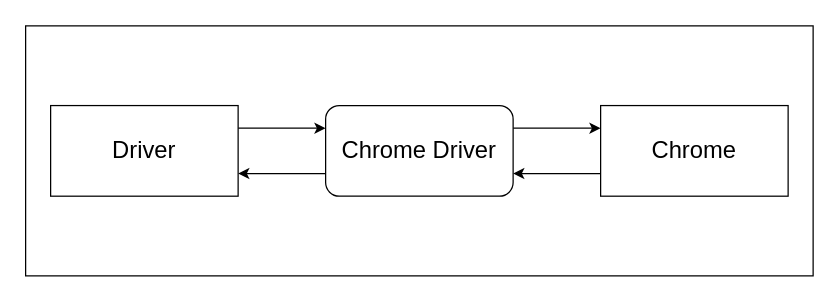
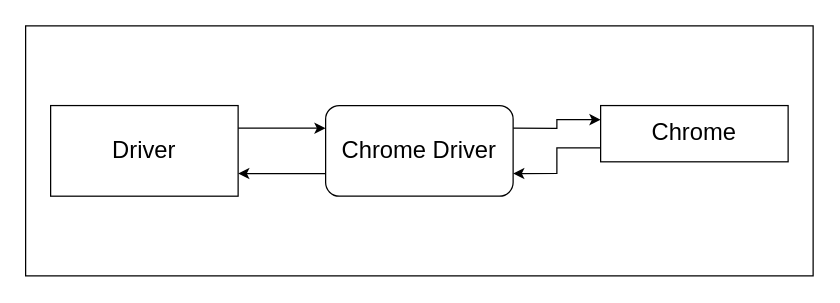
  <mxCell id="0" />
  <mxCell id="1" parent="0" />
  <mxCell id="2" value="" style="rounded=0;whiteSpace=wrap;html=1;" vertex="1" parent="1"><mxGeometry x="20" y="20" width="630" height="200" as="geometry" /></mxCell>
  <mxCell id="3" style="edgeStyle=orthogonalEdgeStyle;rounded=0;orthogonalLoop=1;jettySize=auto;html=1;exitX=1;exitY=0.25;exitDx=0;exitDy=0;entryX=0;entryY=0.25;entryDx=0;entryDy=0;" edge="1" parent="1" source="4" target="7"><mxGeometry relative="1" as="geometry" /></mxCell>
  <mxCell id="4" value="&lt;font style=&quot;font-size: 19px;&quot;&gt;Driver&lt;/font&gt;" style="rounded=0;whiteSpace=wrap;html=1;" vertex="1" parent="1"><mxGeometry x="40" y="83.75" width="150" height="72.5" as="geometry" /></mxCell>
  <mxCell id="5" style="edgeStyle=orthogonalEdgeStyle;rounded=0;orthogonalLoop=1;jettySize=auto;html=1;exitX=0;exitY=0.75;exitDx=0;exitDy=0;entryX=1;entryY=0.75;entryDx=0;entryDy=0;" edge="1" parent="1" source="7" target="4"><mxGeometry relative="1" as="geometry" /></mxCell>
  <mxCell id="6" style="edgeStyle=orthogonalEdgeStyle;rounded=0;orthogonalLoop=1;jettySize=auto;html=1;exitX=1;exitY=0.25;exitDx=0;exitDy=0;entryX=0;entryY=0.25;entryDx=0;entryDy=0;" edge="1" parent="1" source="7" target="9"><mxGeometry relative="1" as="geometry" /></mxCell>
  <mxCell id="7" value="&lt;font style=&quot;font-size: 19px;&quot;&gt;Chrome Driver&lt;/font&gt;" style="whiteSpace=wrap;html=1;rounded=1;" vertex="1" parent="1"><mxGeometry x="260" y="83.75" width="150" height="72.5" as="geometry" /></mxCell>
  <mxCell id="8" style="edgeStyle=orthogonalEdgeStyle;rounded=0;orthogonalLoop=1;jettySize=auto;html=1;exitX=0;exitY=0.75;exitDx=0;exitDy=0;entryX=1;entryY=0.75;entryDx=0;entryDy=0;" edge="1" parent="1" source="9" target="7"><mxGeometry relative="1" as="geometry" /></mxCell>
- <mxCell id="9" value="&lt;span style=&quot;font-size: 19px;&quot;&gt;Chrome&lt;/span&gt;" style="rounded=0;whiteSpace=wrap;html=1;" vertex="1" parent="1"><mxGeometry x="480" y="83.75" width="150" height="72.5" as="geometry" /></mxCell>
+ <mxCell id="9" value="&lt;span style=&quot;font-size: 19px;&quot;&gt;Chrome&lt;/span&gt;" style="rounded=0;whiteSpace=wrap;html=1;" vertex="1" parent="1"><mxGeometry x="480" y="83.75" width="150" height="45" as="geometry" /></mxCell>
